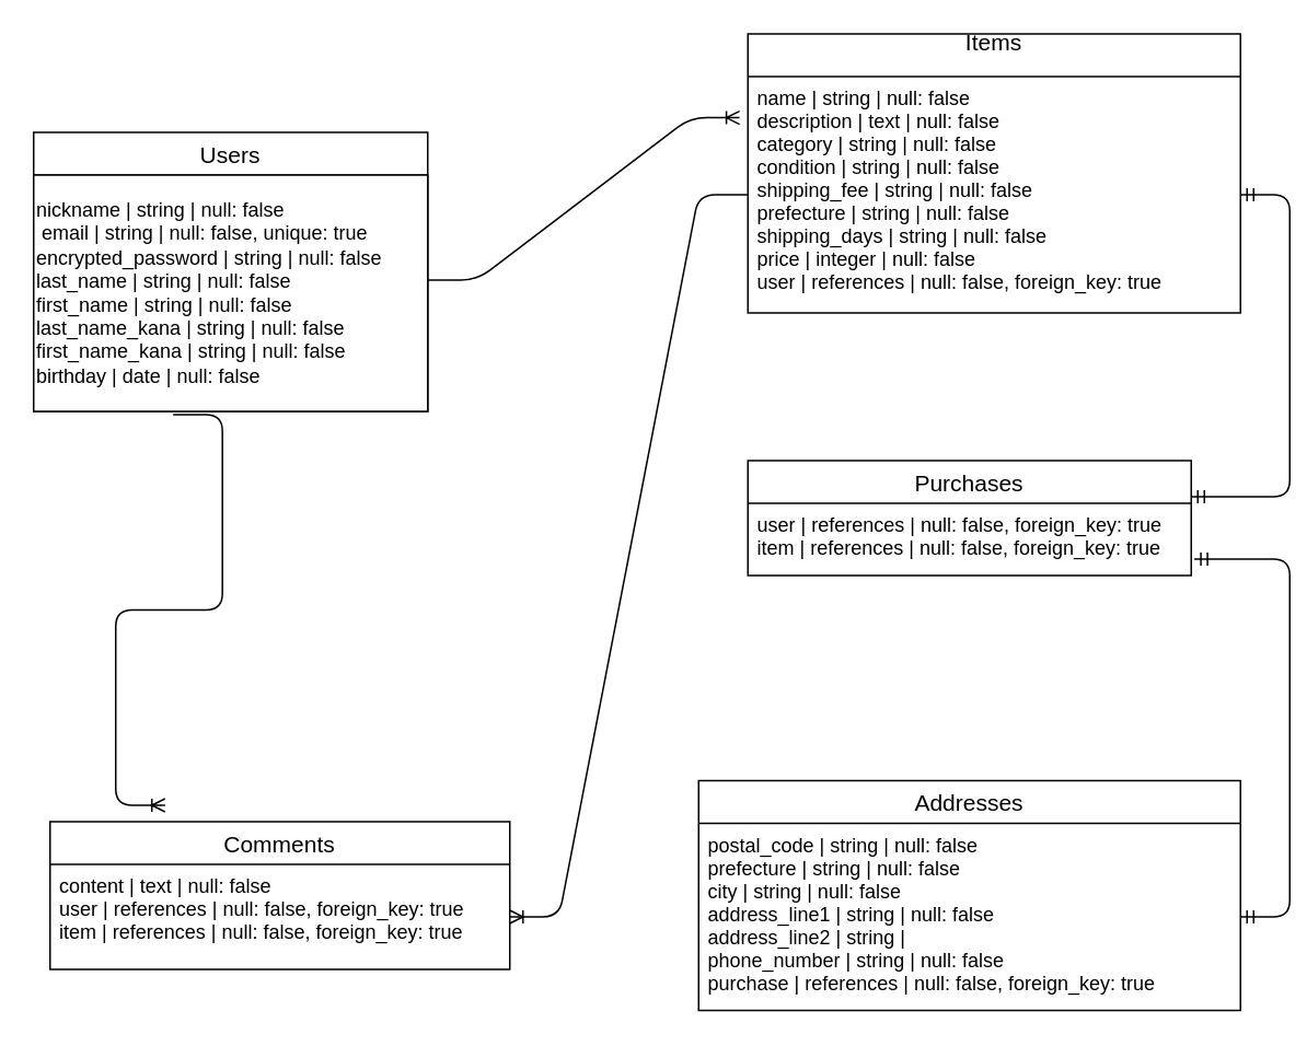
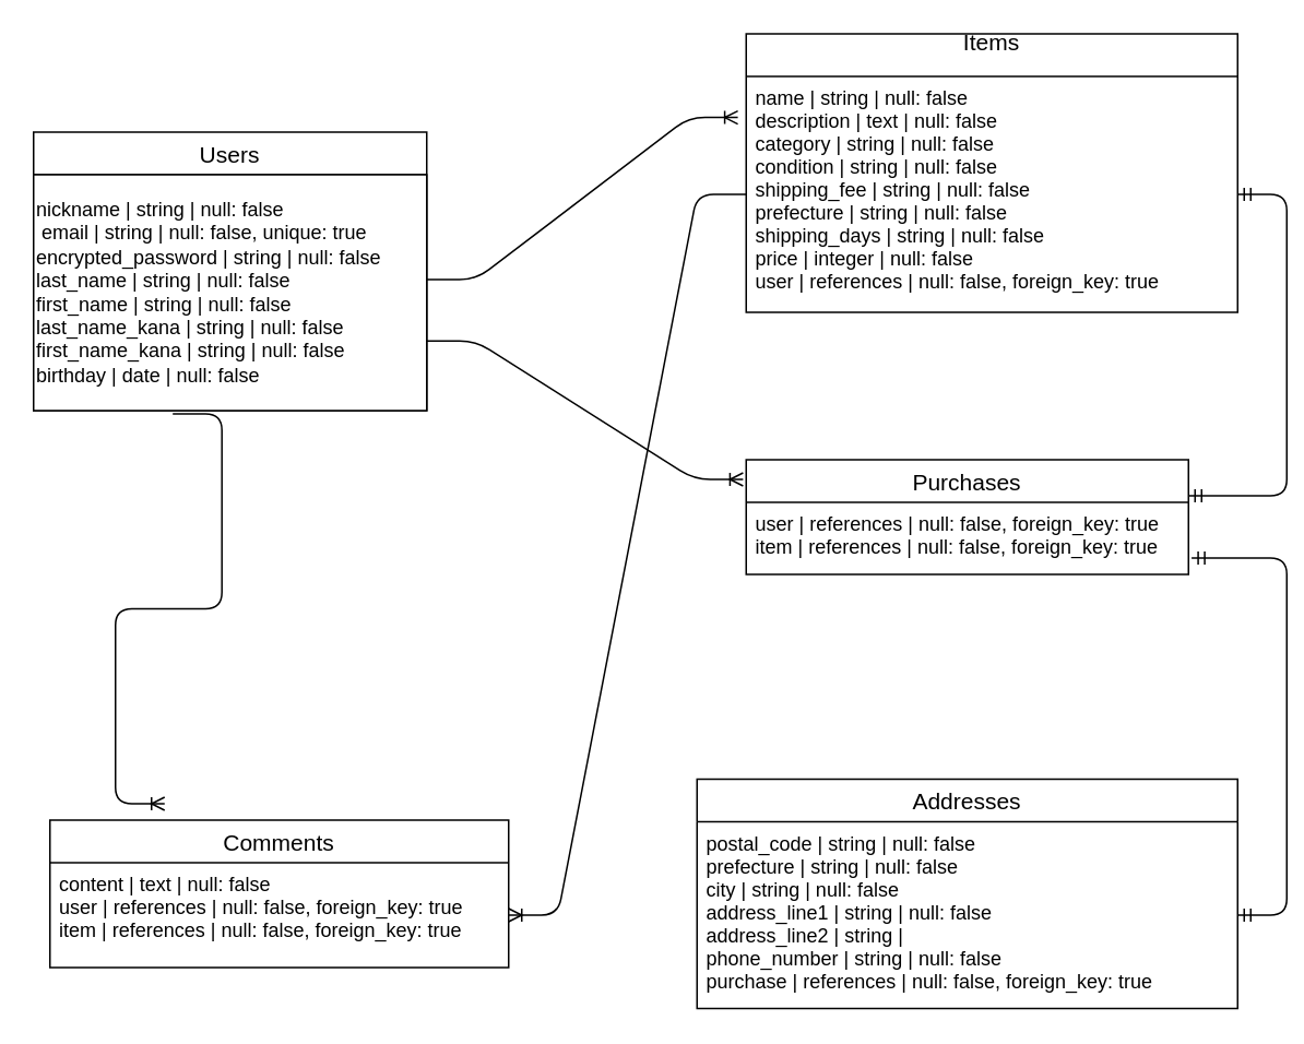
  <mxCell id="0" />
  <mxCell id="1" parent="0" />
  <mxCell id="2" value="Users" style="swimlane;fontStyle=0;childLayout=stackLayout;horizontal=1;startSize=26;horizontalStack=0;resizeParent=1;resizeParentMax=0;resizeLast=0;collapsible=1;marginBottom=0;align=center;fontSize=14;" vertex="1" parent="1"><mxGeometry x="20" y="80" width="240" height="170" as="geometry" /></mxCell>
  <mxCell id="3" value="nickname            | string | null: false&amp;nbsp;&lt;br&gt;&amp;nbsp;email               | string | null: false, unique: true&amp;nbsp;&lt;br&gt;encrypted&lt;span class=&quot;hljs-emphasis&quot;&gt;_password  | string | null: false&amp;nbsp;&lt;br&gt;last_&lt;/span&gt;name           | string | null: false&amp;nbsp;&lt;br&gt;first&lt;span class=&quot;hljs-emphasis&quot;&gt;_name          | string | null: false&amp;nbsp;&lt;br&gt;last_&lt;/span&gt;name&lt;span class=&quot;hljs-emphasis&quot;&gt;_kana      | string | null: false&amp;nbsp;&lt;br&gt;first_&lt;/span&gt;name&lt;span class=&quot;hljs-emphasis&quot;&gt;_kana     | string | null: false&amp;nbsp;&lt;br&gt;birthday            | date   | null: false&amp;nbsp;&amp;nbsp;&lt;/span&gt;" style="rounded=0;whiteSpace=wrap;html=1;align=left;" vertex="1" parent="2"><mxGeometry y="26" width="240" height="144" as="geometry" /></mxCell>
  <mxCell id="4" value="Purchases" style="swimlane;fontStyle=0;childLayout=stackLayout;horizontal=1;startSize=26;horizontalStack=0;resizeParent=1;resizeParentMax=0;resizeLast=0;collapsible=1;marginBottom=0;align=center;fontSize=14;" vertex="1" parent="1"><mxGeometry x="455" y="280" width="270" height="70" as="geometry" /></mxCell>
  <mxCell id="5" value="user           | references | null: false, foreign_key: true &#10;item           | references | null: false, foreign_key: true " style="text;strokeColor=none;fillColor=none;spacingLeft=4;spacingRight=4;overflow=hidden;rotatable=0;points=[[0,0.5],[1,0.5]];portConstraint=eastwest;fontSize=12;" vertex="1" parent="4"><mxGeometry y="26" width="270" height="44" as="geometry" /></mxCell>
  <mxCell id="6" value="Comments" style="swimlane;fontStyle=0;childLayout=stackLayout;horizontal=1;startSize=26;horizontalStack=0;resizeParent=1;resizeParentMax=0;resizeLast=0;collapsible=1;marginBottom=0;align=center;fontSize=14;" vertex="1" parent="1"><mxGeometry x="30" y="500" width="280" height="90" as="geometry" /></mxCell>
  <mxCell id="7" value="content    | text       | null: false &#10;user       | references | null: false, foreign_key: true &#10;item       | references | null: false, foreign_key: true " style="text;strokeColor=none;fillColor=none;spacingLeft=4;spacingRight=4;overflow=hidden;rotatable=0;points=[[0,0.5],[1,0.5]];portConstraint=eastwest;fontSize=12;" vertex="1" parent="6"><mxGeometry y="26" width="280" height="64" as="geometry" /></mxCell>
  <mxCell id="8" value="Items&#10;" style="swimlane;fontStyle=0;childLayout=stackLayout;horizontal=1;startSize=26;horizontalStack=0;resizeParent=1;resizeParentMax=0;resizeLast=0;collapsible=1;marginBottom=0;align=center;fontSize=14;" vertex="1" parent="1"><mxGeometry x="455" y="20" width="300" height="170" as="geometry" /></mxCell>
  <mxCell id="9" value="name               | string     | null: false &#10;description        | text       | null: false &#10;category           | string     | null: false &#10;condition          | string     | null: false &#10;shipping_fee       | string     | null: false &#10;prefecture         | string     | null: false &#10;shipping_days      | string     | null: false &#10;price              | integer    | null: false &#10;user               | references | null: false, foreign_key: true" style="text;strokeColor=none;fillColor=none;spacingLeft=4;spacingRight=4;overflow=hidden;rotatable=0;points=[[0,0.5],[1,0.5]];portConstraint=eastwest;fontSize=12;" vertex="1" parent="8"><mxGeometry y="26" width="300" height="144" as="geometry" /></mxCell>
  <mxCell id="10" value="Addresses" style="swimlane;fontStyle=0;childLayout=stackLayout;horizontal=1;startSize=26;horizontalStack=0;resizeParent=1;resizeParentMax=0;resizeLast=0;collapsible=1;marginBottom=0;align=center;fontSize=14;" vertex="1" parent="1"><mxGeometry x="425" y="475" width="330" height="140" as="geometry" /></mxCell>
  <mxCell id="11" value="postal_code    | string     | null: false &#10;prefecture     | string     | null: false &#10;city           | string     | null: false &#10;address_line1  | string     | null: false &#10;address_line2  | string     | &#10;phone_number   | string     | null: false &#10;purchase       | references | null: false, foreign_key: true " style="text;strokeColor=none;fillColor=none;spacingLeft=4;spacingRight=4;overflow=hidden;rotatable=0;points=[[0,0.5],[1,0.5]];portConstraint=eastwest;fontSize=12;" vertex="1" parent="10"><mxGeometry y="26" width="330" height="114" as="geometry" /></mxCell>
  <mxCell id="12" value="" style="edgeStyle=entityRelationEdgeStyle;fontSize=12;html=1;endArrow=ERoneToMany;exitX=0.354;exitY=1.014;exitDx=0;exitDy=0;exitPerimeter=0;" edge="1" parent="1" source="3"><mxGeometry width="100" height="100" relative="1" as="geometry"><mxPoint x="270" y="240" as="sourcePoint" /><mxPoint x="100" y="490" as="targetPoint" /></mxGeometry></mxCell>
  <mxCell id="13" value="" style="edgeStyle=entityRelationEdgeStyle;fontSize=12;html=1;endArrow=ERoneToMany;entryX=-0.017;entryY=0.174;entryDx=0;entryDy=0;entryPerimeter=0;" edge="1" parent="1" target="9"><mxGeometry width="100" height="100" relative="1" as="geometry"><mxPoint x="260" y="170" as="sourcePoint" /><mxPoint x="350" y="70" as="targetPoint" /></mxGeometry></mxCell>
+ <mxCell id="14" value="" style="edgeStyle=entityRelationEdgeStyle;fontSize=12;html=1;endArrow=ERoneToMany;exitX=1;exitY=0.75;exitDx=0;exitDy=0;entryX=-0.007;entryY=0.171;entryDx=0;entryDy=0;entryPerimeter=0;" edge="1" parent="1" source="2" target="4"><mxGeometry width="100" height="100" relative="1" as="geometry"><mxPoint x="350" y="350" as="sourcePoint" /><mxPoint x="450" y="250" as="targetPoint" /></mxGeometry></mxCell>
  <mxCell id="15" value="" style="edgeStyle=entityRelationEdgeStyle;fontSize=12;html=1;endArrow=ERoneToMany;" edge="1" parent="1" source="9" target="7"><mxGeometry width="100" height="100" relative="1" as="geometry"><mxPoint x="350" y="350" as="sourcePoint" /><mxPoint x="380" y="520" as="targetPoint" /></mxGeometry></mxCell>
  <mxCell id="16" value="" style="edgeStyle=entityRelationEdgeStyle;fontSize=12;html=1;endArrow=ERmandOne;startArrow=ERmandOne;exitX=1;exitY=-0.091;exitDx=0;exitDy=0;exitPerimeter=0;" edge="1" parent="1" source="5" target="9"><mxGeometry width="100" height="100" relative="1" as="geometry"><mxPoint x="570" y="270" as="sourcePoint" /><mxPoint x="450" y="250" as="targetPoint" /></mxGeometry></mxCell>
  <mxCell id="17" value="" style="edgeStyle=entityRelationEdgeStyle;fontSize=12;html=1;endArrow=ERmandOne;startArrow=ERmandOne;entryX=1.007;entryY=0.773;entryDx=0;entryDy=0;entryPerimeter=0;" edge="1" parent="1" source="11" target="5"><mxGeometry width="100" height="100" relative="1" as="geometry"><mxPoint x="350" y="350" as="sourcePoint" /><mxPoint x="770" y="320" as="targetPoint" /></mxGeometry></mxCell>
